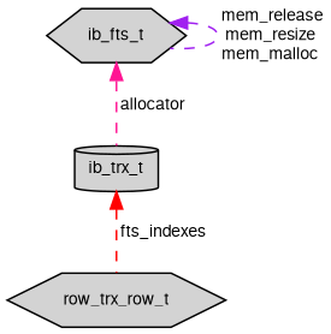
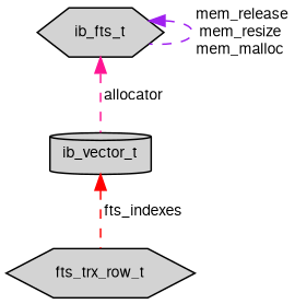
  digraph {
    node [color=black fillcolor=lightgrey fontname=FreeSans fontsize=10 shape=hexagon style=filled]
    edge [dir=back fontname=FreeSans fontsize=10 labelfontname=FreeSans labelfontsize=10 style=dashed]
-   n1 [fontcolor=black height=0.2 label=row_trx_row_t width=0.4]
-   n2 [height=0.2 label=ib_trx_t shape=cylinder width=0.4]
+   n1 [fontcolor=black height=0.2 label=fts_trx_row_t width=0.4]
+   n2 [height=0.2 label=ib_vector_t shape=cylinder width=0.4]
    n3 [height=0.2 label=ib_fts_t width=0.4]
    n2 -> n1 [color=red label=" fts_indexes"]
    n3 -> n2 [color=deeppink label=" allocator"]
    n3 -> n3 [color=purple label=" mem_release\nmem_resize\nmem_malloc"]
  }
